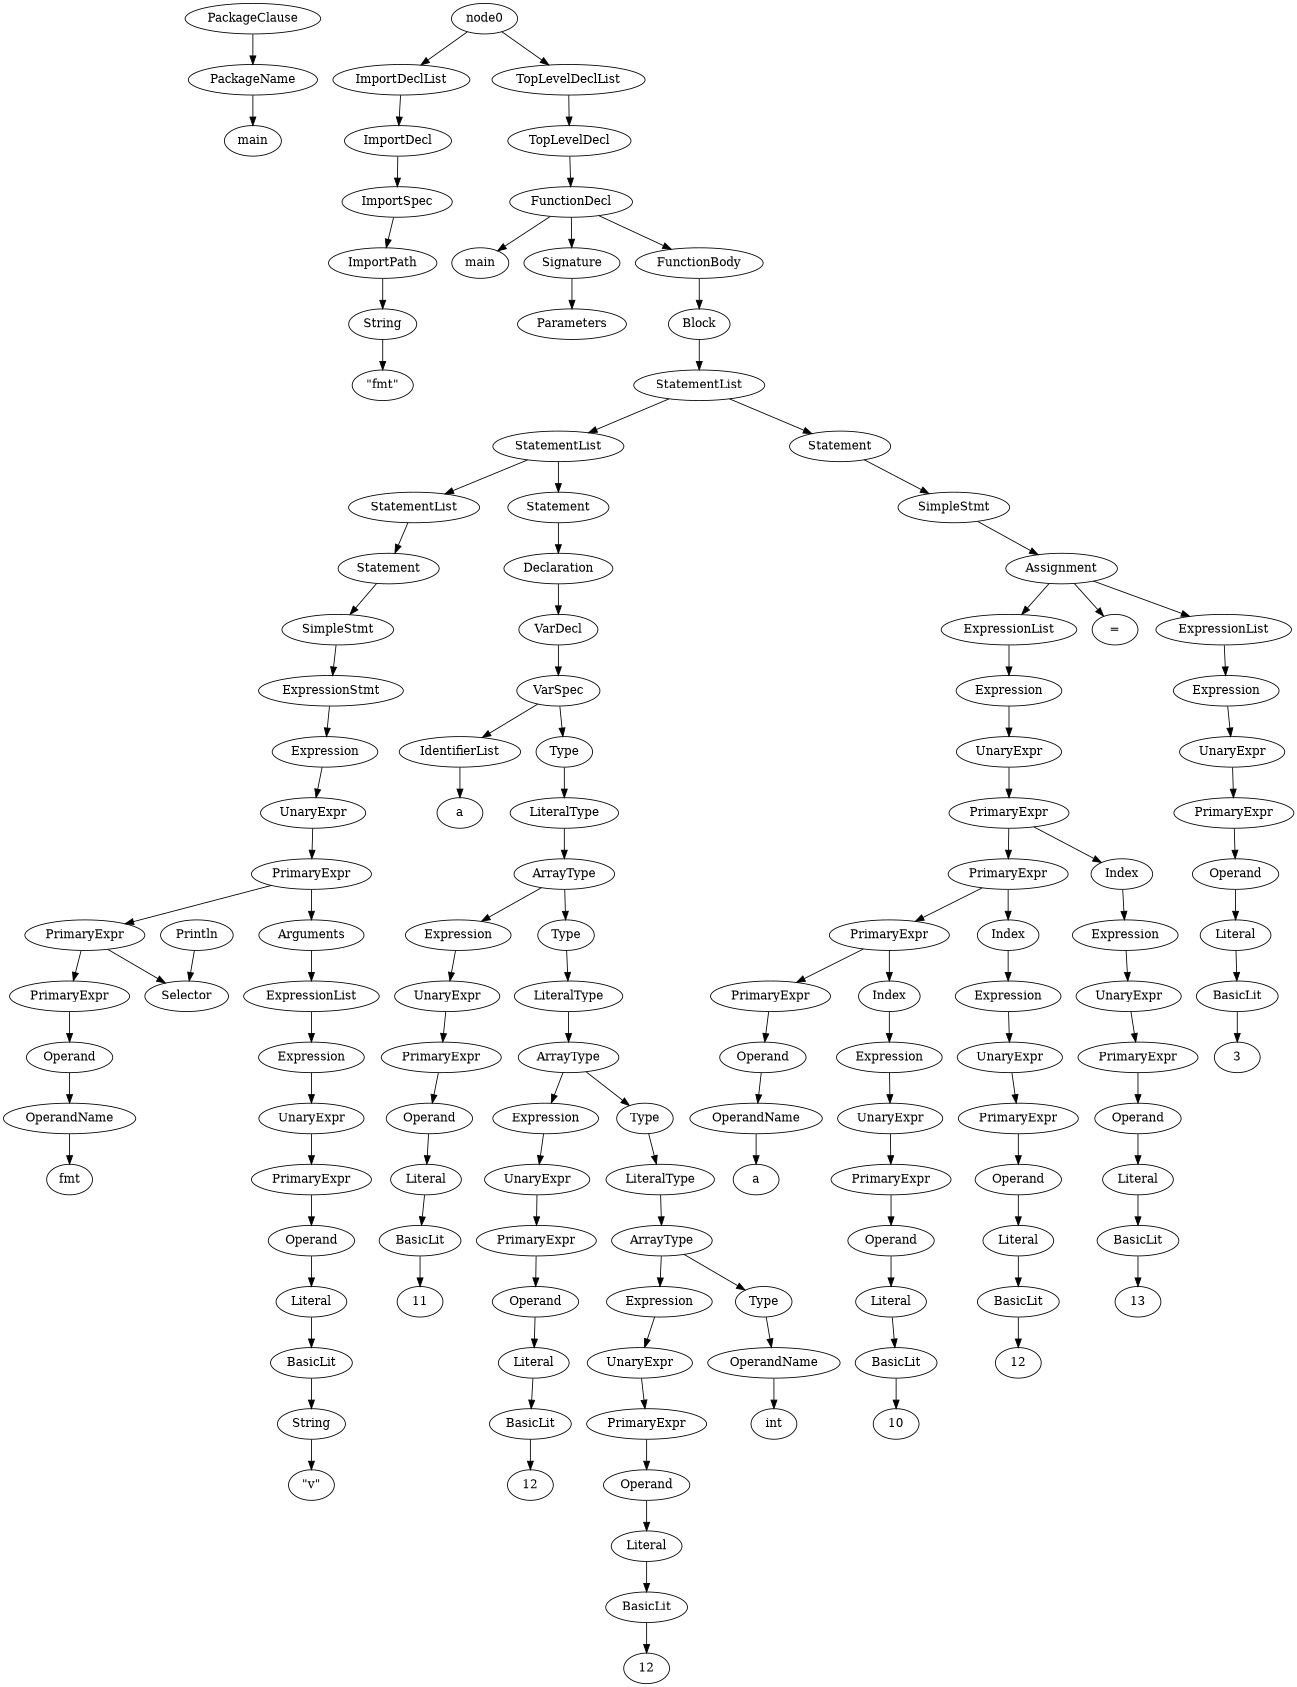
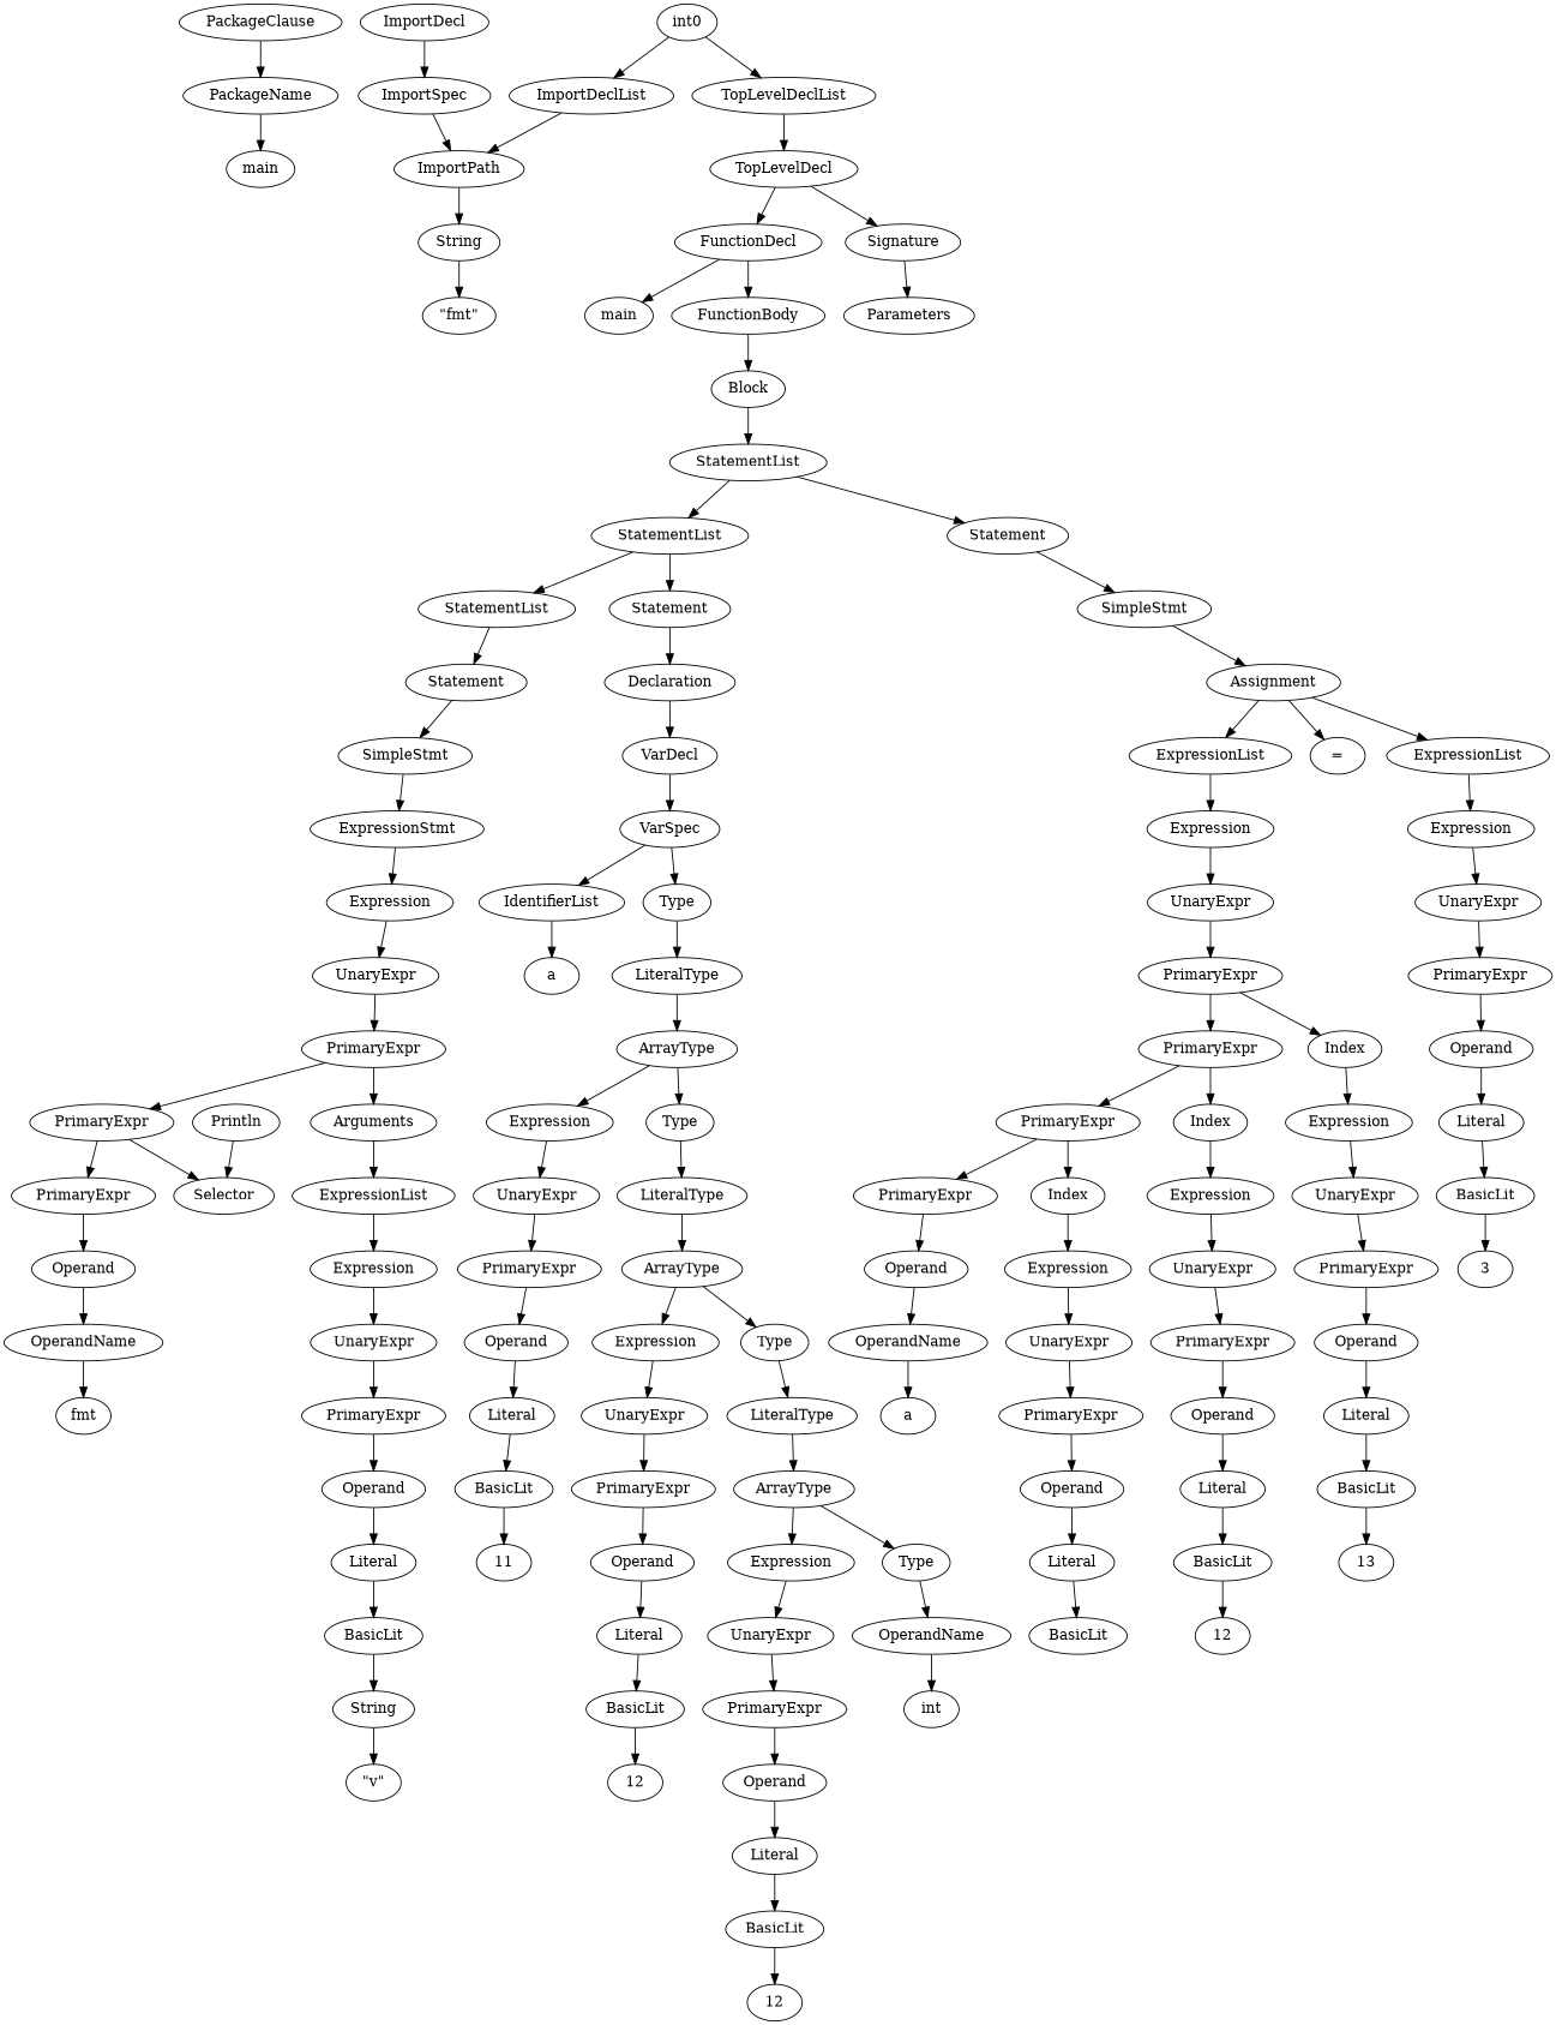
  digraph {
    n1 [label=PackageClause]
    n2 [label=PackageName]
    n3 [label=main]
    n4 [label=ImportDeclList]
    n5 [label=ImportDecl]
    n6 [label=ImportSpec]
    n7 [label=ImportPath]
    n8 [label=String]
    n9 [label="\"fmt\""]
    n10 [label=TopLevelDeclList]
    n11 [label=TopLevelDecl]
    n12 [label=FunctionDecl]
    n13 [label=main]
    n14 [label=Signature]
    n15 [label=FunctionBody]
    n16 [label=Parameters]
    n17 [label=Block]
    n18 [label=StatementList]
    n19 [label=StatementList]
    n20 [label=Statement]
    n21 [label=StatementList]
    n22 [label=Statement]
    n23 [label=SimpleStmt]
    n24 [label=Statement]
    n25 [label=Declaration]
    n26 [label=SimpleStmt]
    n27 [label=ExpressionStmt]
    n28 [label=Expression]
    n29 [label=UnaryExpr]
    n30 [label=PrimaryExpr]
    n31 [label=PrimaryExpr]
    n32 [label=Arguments]
    n33 [label=PrimaryExpr]
    n34 [label=Selector]
    n35 [label=ExpressionList]
    n36 [label=Operand]
    n37 [label=OperandName]
    n38 [label=fmt]
    n39 [label=Println]
    n40 [label=Expression]
    n41 [label=UnaryExpr]
    n42 [label=PrimaryExpr]
    n43 [label=Operand]
    n44 [label=Literal]
    n45 [label=BasicLit]
    n46 [label=String]
    n47 [label="\"v\""]
    n48 [label=VarDecl]
    n49 [label=VarSpec]
    n50 [label=IdentifierList]
    n51 [label=Type]
    n52 [label=a]
    n53 [label=LiteralType]
    n54 [label=ArrayType]
    n55 [label=Expression]
    n56 [label=Type]
    n57 [label=UnaryExpr]
    n58 [label=LiteralType]
    n59 [label=PrimaryExpr]
    n60 [label=Operand]
    n61 [label=Literal]
    n62 [label=BasicLit]
    n63 [label=11]
    n64 [label=ArrayType]
    n65 [label=Expression]
    n66 [label=Type]
    n67 [label=UnaryExpr]
    n68 [label=LiteralType]
    n69 [label=PrimaryExpr]
    n70 [label=Operand]
    n71 [label=Literal]
    n72 [label=BasicLit]
    n73 [label=12]
    n74 [label=ArrayType]
    n75 [label=Expression]
    n76 [label=Type]
    n77 [label=UnaryExpr]
    n78 [label=OperandName]
    n79 [label=PrimaryExpr]
    n80 [label=Operand]
    n81 [label=Literal]
    n82 [label=BasicLit]
    n83 [label=12]
    n84 [label=int]
    n85 [label=Assignment]
    n86 [label=ExpressionList]
    n87 [label="="]
    n88 [label=ExpressionList]
    n89 [label=Expression]
    n90 [label=Expression]
    n91 [label=UnaryExpr]
    n92 [label=PrimaryExpr]
    n93 [label=PrimaryExpr]
    n94 [label=Index]
    n95 [label=PrimaryExpr]
    n96 [label=Index]
    n97 [label=Expression]
    n98 [label=PrimaryExpr]
    n99 [label=Index]
    n100 [label=Expression]
    n101 [label=Operand]
    n102 [label=Expression]
    n103 [label=OperandName]
    n104 [label=a]
    n105 [label=UnaryExpr]
    n106 [label=PrimaryExpr]
    n107 [label=Operand]
    n108 [label=Literal]
    n109 [label=BasicLit]
-   n110 [label=10]
    n111 [label=UnaryExpr]
    n112 [label=PrimaryExpr]
    n113 [label=Operand]
    n114 [label=Literal]
    n115 [label=BasicLit]
    n116 [label=12]
    n117 [label=UnaryExpr]
    n118 [label=PrimaryExpr]
    n119 [label=Operand]
    n120 [label=Literal]
    n121 [label=BasicLit]
    n122 [label=13]
    n123 [label=UnaryExpr]
    n124 [label=PrimaryExpr]
    n125 [label=Operand]
    n126 [label=Literal]
    n127 [label=BasicLit]
    n128 [label=3]
-   node0
+   node0 [label=int0]
    n1 -> n2
    n2 -> n3
-   n4 -> n5
+   n4 -> n7
    n5 -> n6
    n6 -> n7
    n7 -> n8
    n8 -> n9
    n10 -> n11
    n11 -> n12
    n12 -> n13
-   n12 -> n14
+   n11 -> n14
    n12 -> n15
    n14 -> n16
    n15 -> n17
    n17 -> n18
    n18 -> n19
    n18 -> n20
    n19 -> n21
    n19 -> n22
    n20 -> n23
    n21 -> n24
    n22 -> n25
    n23 -> n85
    n24 -> n26
    n25 -> n48
    n26 -> n27
    n27 -> n28
    n28 -> n29
    n29 -> n30
    n30 -> n31
    n30 -> n32
    n31 -> n33
    n31 -> n34
    n32 -> n35
    n33 -> n36
    n35 -> n40
    n36 -> n37
    n37 -> n38
    n39 -> n34
    n40 -> n41
    n41 -> n42
    n42 -> n43
    n43 -> n44
    n44 -> n45
    n45 -> n46
    n46 -> n47
    n48 -> n49
    n49 -> n50
    n49 -> n51
    n50 -> n52
    n51 -> n53
    n53 -> n54
    n54 -> n55
    n54 -> n56
    n55 -> n57
    n56 -> n58
    n57 -> n59
    n58 -> n64
    n59 -> n60
    n60 -> n61
    n61 -> n62
    n62 -> n63
    n64 -> n65
    n64 -> n66
    n65 -> n67
    n66 -> n68
    n67 -> n69
    n68 -> n74
    n69 -> n70
    n70 -> n71
    n71 -> n72
    n72 -> n73
    n74 -> n75
    n74 -> n76
    n75 -> n77
    n76 -> n78
    n77 -> n79
    n78 -> n84
    n79 -> n80
    n80 -> n81
    n81 -> n82
    n82 -> n83
    n85 -> n86
    n85 -> n87
    n85 -> n88
    n86 -> n89
    n88 -> n90
    n89 -> n91
    n90 -> n123
    n91 -> n92
    n92 -> n93
    n92 -> n94
    n93 -> n95
    n93 -> n96
    n94 -> n97
    n95 -> n98
    n95 -> n99
    n96 -> n100
    n97 -> n117
    n98 -> n101
    n99 -> n102
    n100 -> n111
    n101 -> n103
    n102 -> n105
    n103 -> n104
    n105 -> n106
    n106 -> n107
    n107 -> n108
    n108 -> n109
-   n109 -> n110
    n111 -> n112
    n112 -> n113
    n113 -> n114
    n114 -> n115
    n115 -> n116
    n117 -> n118
    n118 -> n119
    n119 -> n120
    n120 -> n121
    n121 -> n122
    n123 -> n124
    n124 -> n125
    n125 -> n126
    n126 -> n127
    n127 -> n128
    node0 -> n4
    node0 -> n10
  }
